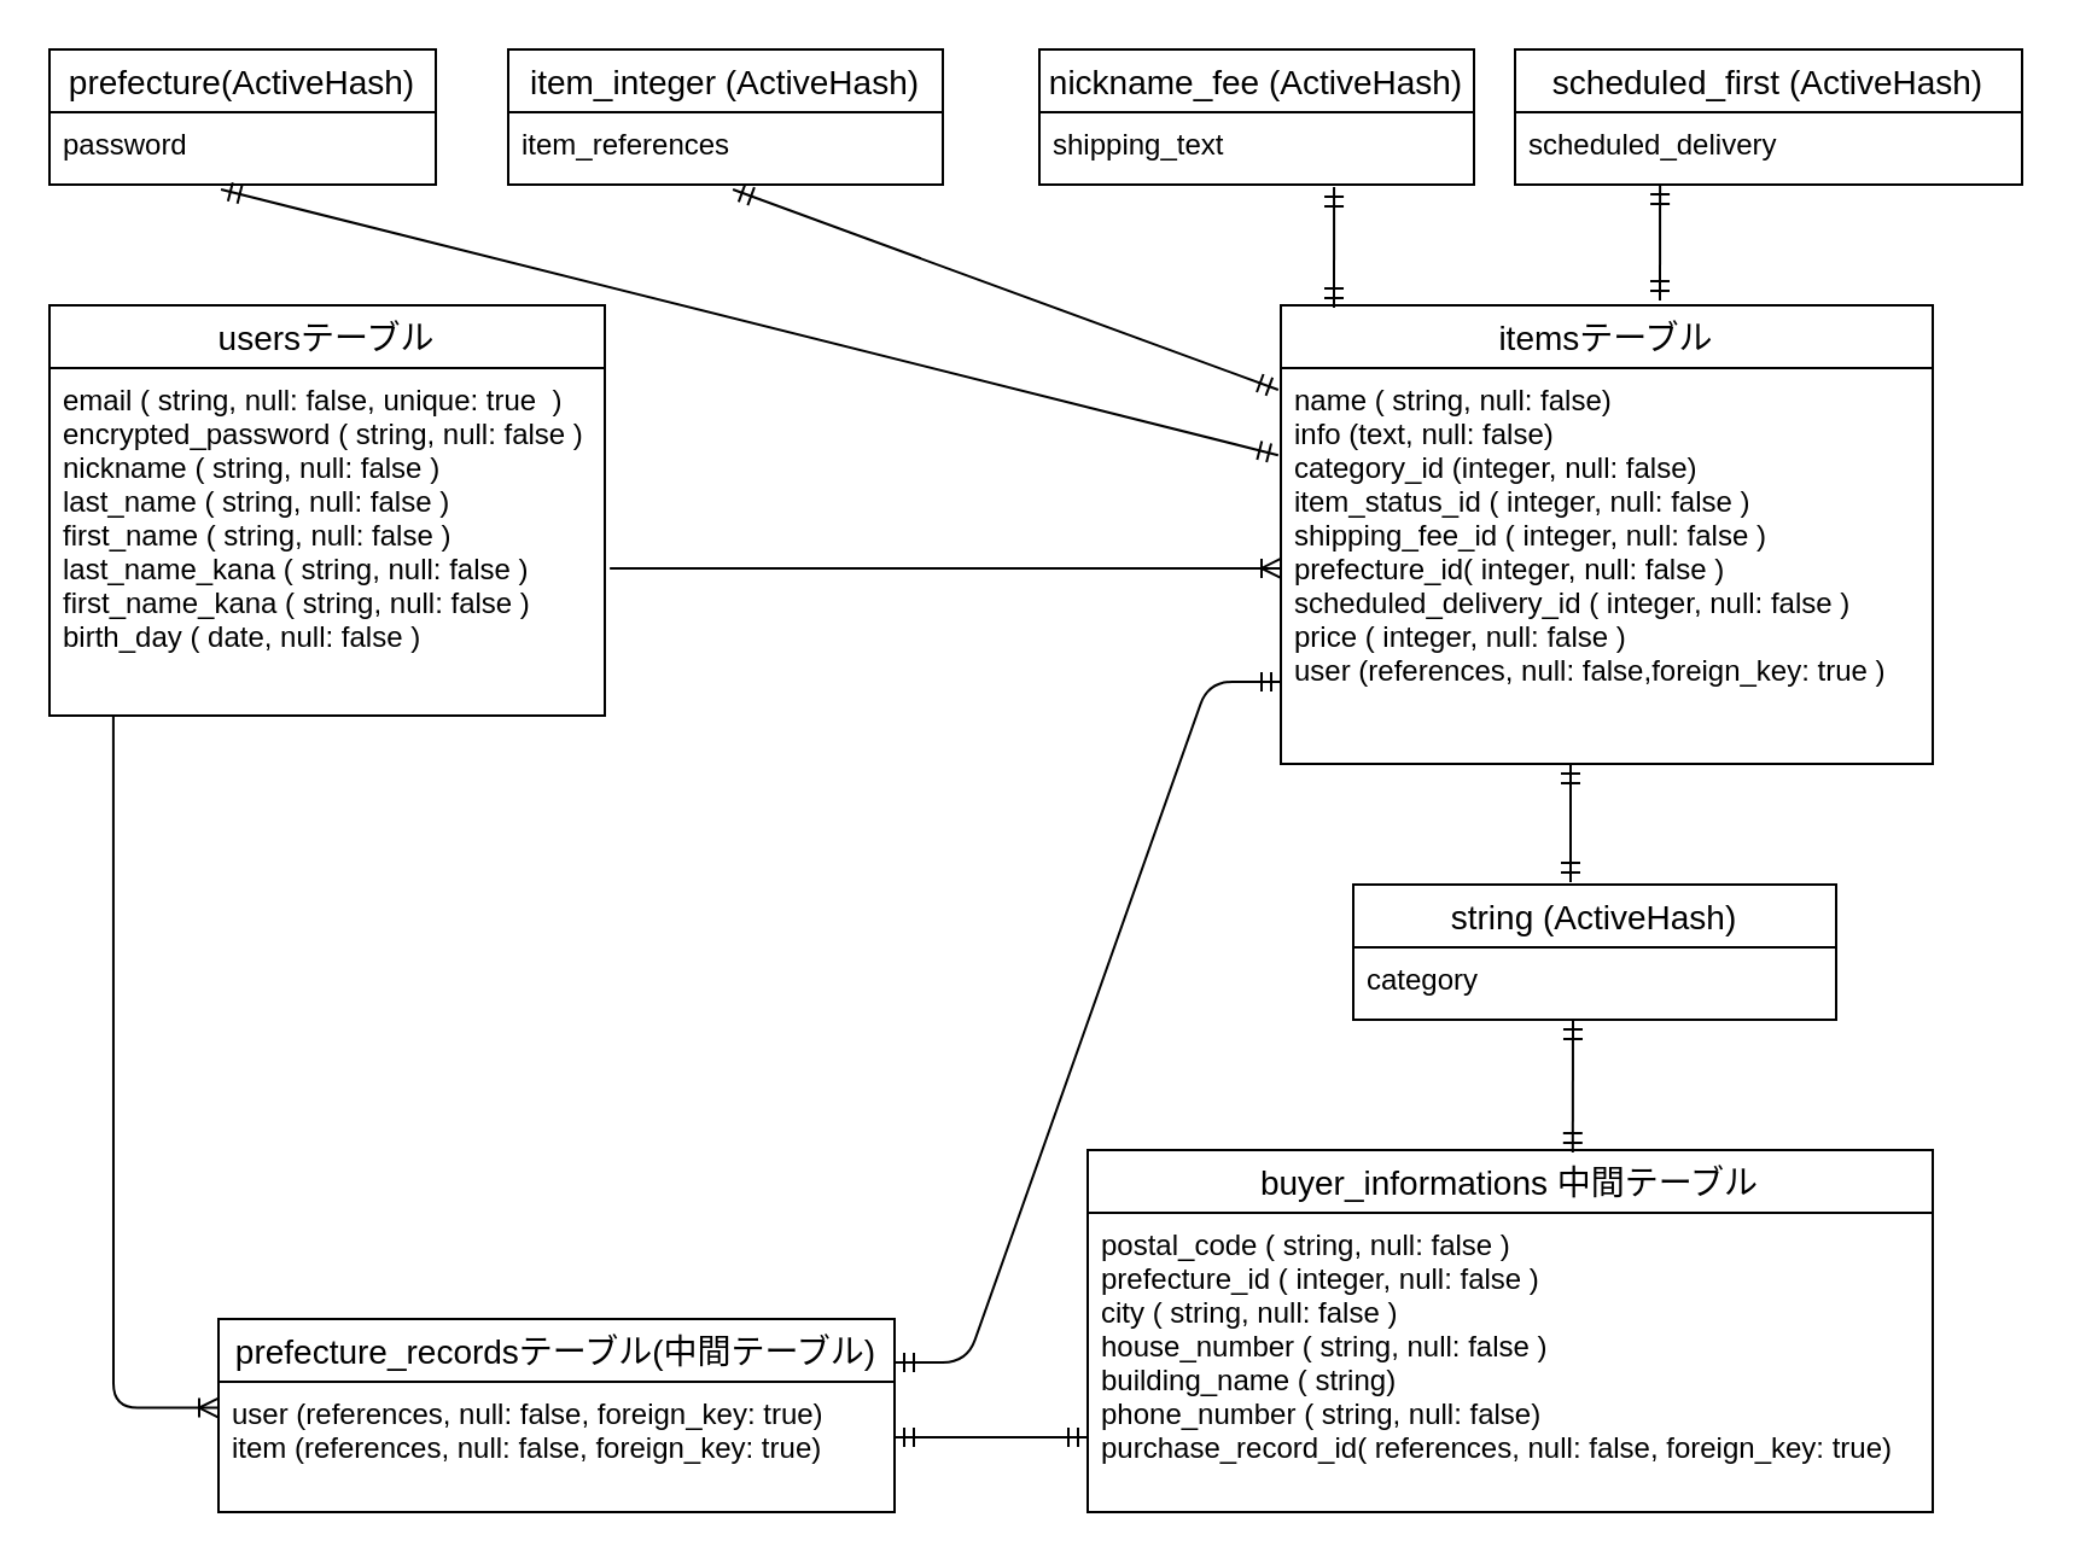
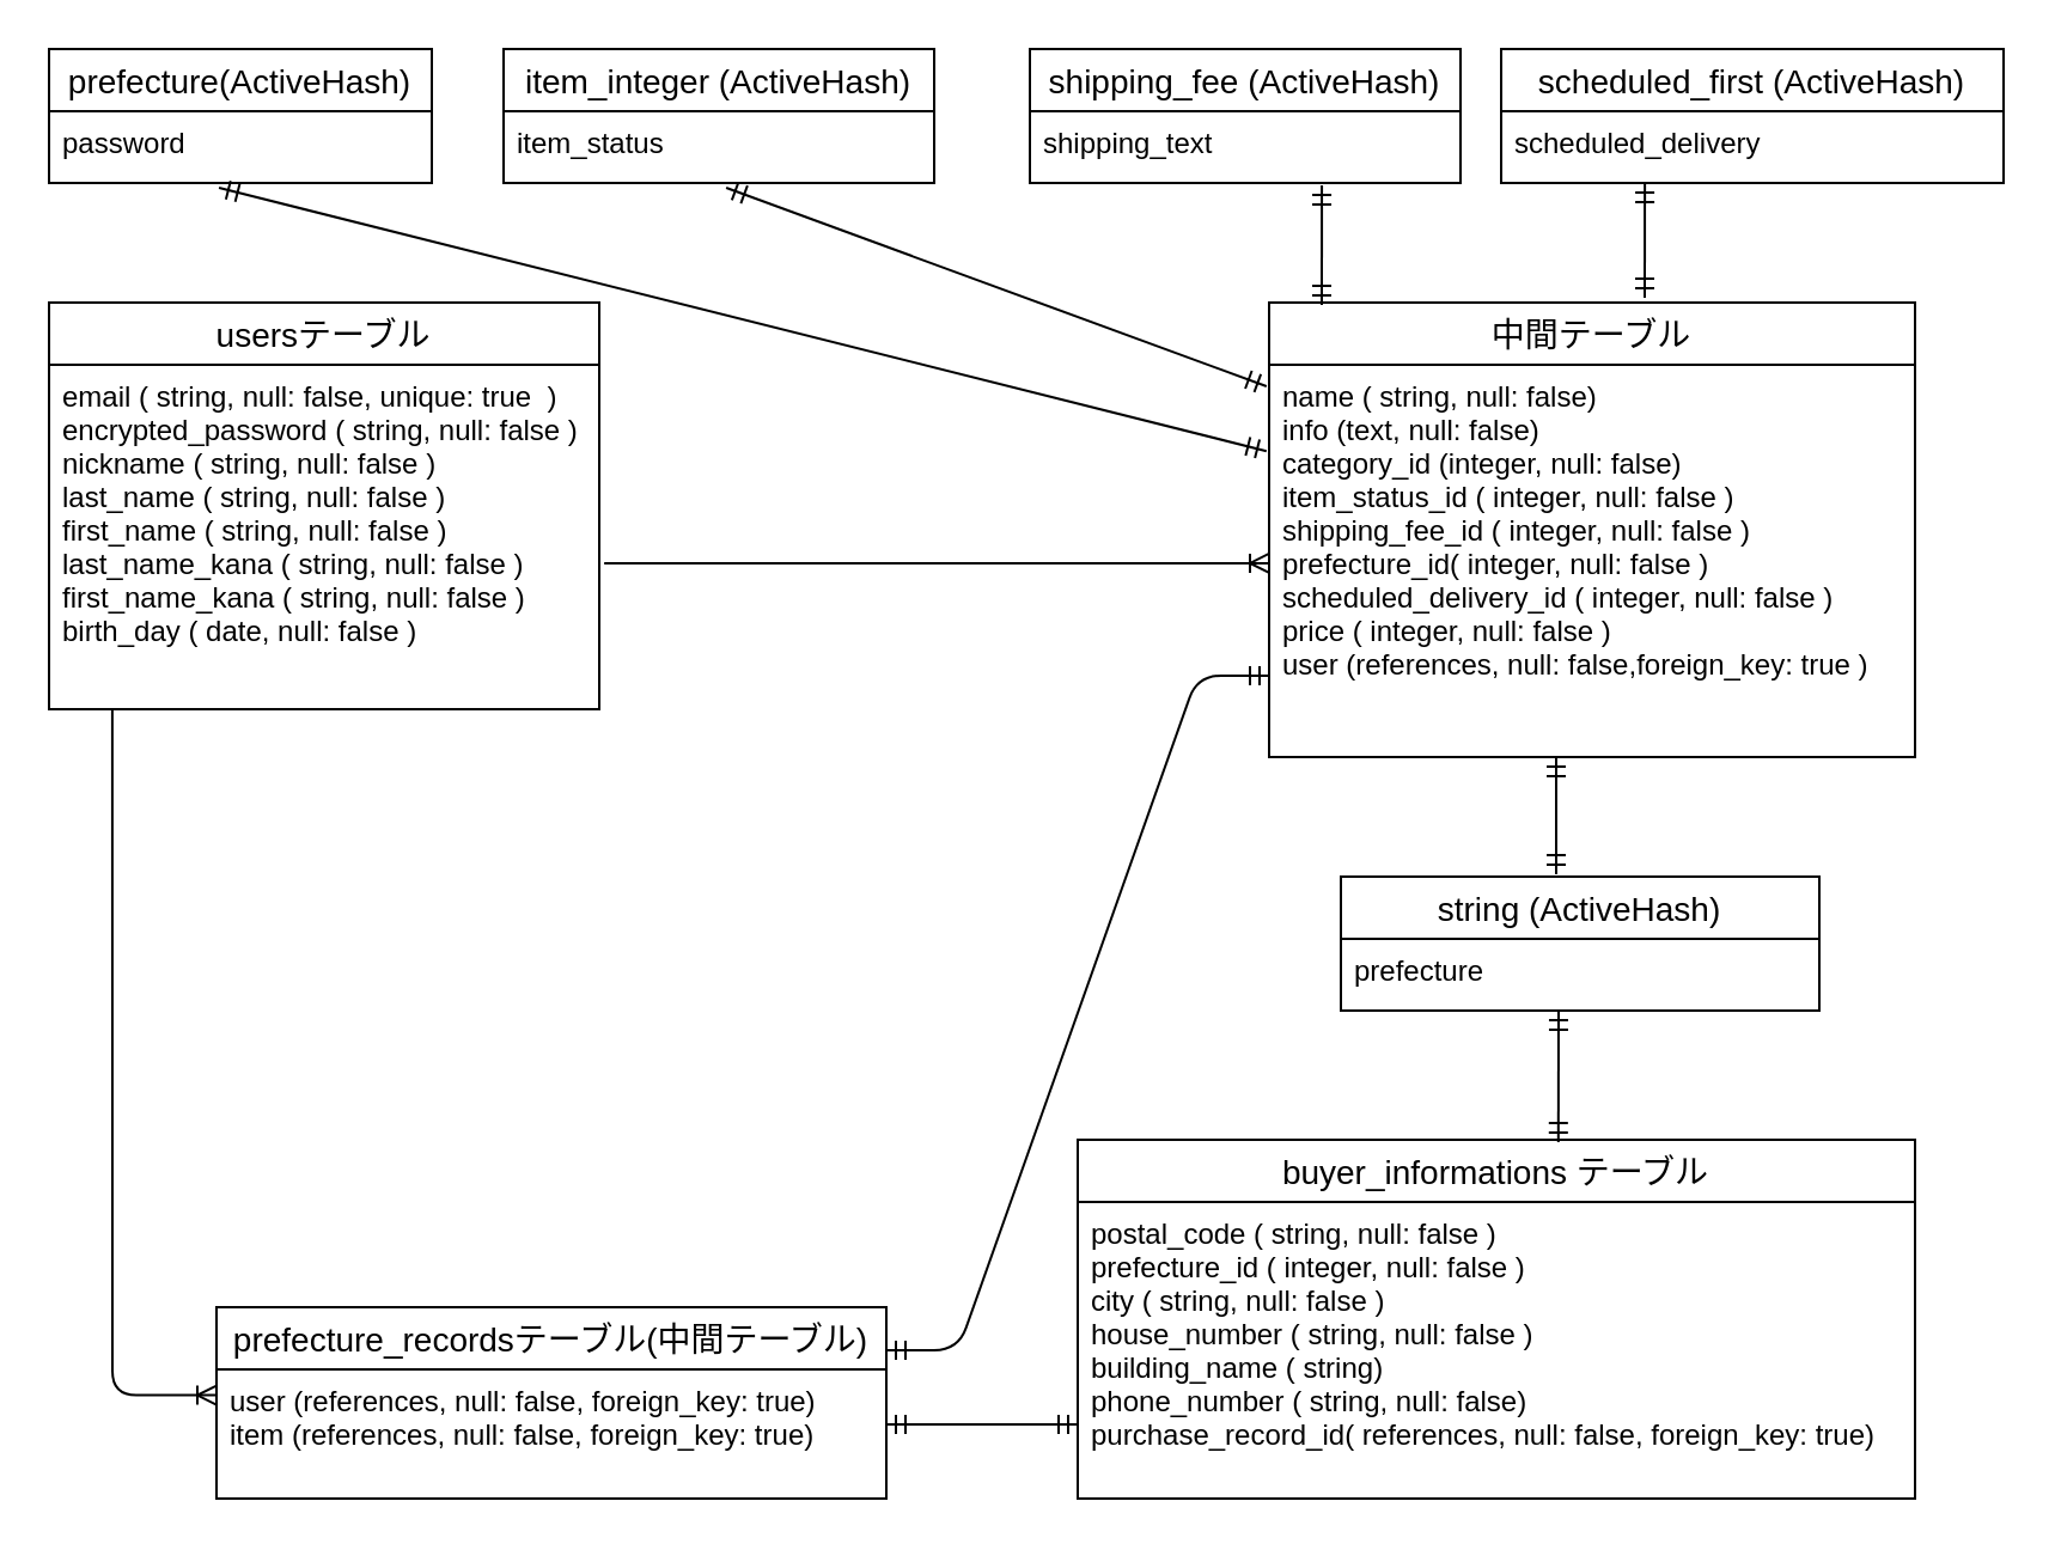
  <mxCell id="0" />
  <mxCell id="1" parent="0" />
- <mxCell id="2" value="itemsテーブル" style="swimlane;fontStyle=0;childLayout=stackLayout;horizontal=1;startSize=26;horizontalStack=0;resizeParent=1;resizeParentMax=0;resizeLast=0;collapsible=1;marginBottom=0;align=center;fontSize=14;labelBackgroundColor=none;fillColor=none;" parent="1" vertex="1"><mxGeometry x="530" y="126" width="270" height="190" as="geometry" /></mxCell>
+ <mxCell id="2" value="中間テーブル" style="swimlane;fontStyle=0;childLayout=stackLayout;horizontal=1;startSize=26;horizontalStack=0;resizeParent=1;resizeParentMax=0;resizeLast=0;collapsible=1;marginBottom=0;align=center;fontSize=14;labelBackgroundColor=none;fillColor=none;" parent="1" vertex="1"><mxGeometry x="530" y="126" width="270" height="190" as="geometry" /></mxCell>
  <mxCell id="3" value="name ( string, null: false)&#10;info (text, null: false) &#10;category_id (integer, null: false) &#10;item_status_id ( integer, null: false )&#10;shipping_fee_id ( integer, null: false )&#10;prefecture_id( integer, null: false )&#10;scheduled_delivery_id ( integer, null: false )&#10;price ( integer, null: false )&#10;user (references, null: false,foreign_key: true )" style="text;strokeColor=none;fillColor=none;spacingLeft=4;spacingRight=4;overflow=hidden;rotatable=0;points=[[0,0.5],[1,0.5]];portConstraint=eastwest;fontSize=12;" parent="2" vertex="1"><mxGeometry y="26" width="270" height="164" as="geometry" /></mxCell>
- <mxCell id="4" value="buyer_informations 中間テーブル" style="swimlane;fontStyle=0;childLayout=stackLayout;horizontal=1;startSize=26;horizontalStack=0;resizeParent=1;resizeParentMax=0;resizeLast=0;collapsible=1;marginBottom=0;align=center;fontSize=14;labelBackgroundColor=none;fillColor=none;" parent="1" vertex="1"><mxGeometry x="450" y="476" width="350" height="150" as="geometry" /></mxCell>
+ <mxCell id="4" value="buyer_informations テーブル" style="swimlane;fontStyle=0;childLayout=stackLayout;horizontal=1;startSize=26;horizontalStack=0;resizeParent=1;resizeParentMax=0;resizeLast=0;collapsible=1;marginBottom=0;align=center;fontSize=14;labelBackgroundColor=none;fillColor=none;" parent="1" vertex="1"><mxGeometry x="450" y="476" width="350" height="150" as="geometry" /></mxCell>
  <mxCell id="5" value="postal_code ( string, null: false )&#10;prefecture_id ( integer, null: false )&#10;city ( string, null: false )&#10;house_number ( string, null: false )&#10;building_name ( string)&#10;phone_number ( string, null: false)&#10;purchase_record_id( references, null: false, foreign_key: true)&#10;" style="text;strokeColor=none;fillColor=none;spacingLeft=4;spacingRight=4;overflow=hidden;rotatable=0;points=[[0,0.5],[1,0.5]];portConstraint=eastwest;fontSize=12;" parent="4" vertex="1"><mxGeometry y="26" width="350" height="124" as="geometry" /></mxCell>
  <mxCell id="6" value="prefecture_recordsテーブル(中間テーブル)" style="swimlane;fontStyle=0;childLayout=stackLayout;horizontal=1;startSize=26;horizontalStack=0;resizeParent=1;resizeParentMax=0;resizeLast=0;collapsible=1;marginBottom=0;align=center;fontSize=14;labelBackgroundColor=none;fillColor=none;" parent="1" vertex="1"><mxGeometry x="90" y="546" width="280" height="80" as="geometry" /></mxCell>
  <mxCell id="7" value="user (references, null: false, foreign_key: true)&#10;item (references, null: false, foreign_key: true)&#10;" style="text;strokeColor=none;fillColor=none;spacingLeft=4;spacingRight=4;overflow=hidden;rotatable=0;points=[[0,0.5],[1,0.5]];portConstraint=eastwest;fontSize=12;" parent="6" vertex="1"><mxGeometry y="26" width="280" height="54" as="geometry" /></mxCell>
  <mxCell id="8" value="" style="edgeStyle=entityRelationEdgeStyle;fontSize=12;html=1;endArrow=ERoneToMany;exitX=1.009;exitY=0.576;exitDx=0;exitDy=0;exitPerimeter=0;entryX=0;entryY=0.506;entryDx=0;entryDy=0;entryPerimeter=0;" parent="1" target="3" edge="1" source="13"><mxGeometry width="100" height="100" relative="1" as="geometry"><mxPoint x="288.92" y="235.032" as="sourcePoint" /><mxPoint x="530" y="226" as="targetPoint" /></mxGeometry></mxCell>
  <mxCell id="9" value="" style="edgeStyle=orthogonalEdgeStyle;fontSize=12;html=1;endArrow=ERoneToMany;entryX=0;entryY=0.2;entryDx=0;entryDy=0;entryPerimeter=0;exitX=0.115;exitY=1;exitDx=0;exitDy=0;exitPerimeter=0;" parent="1" source="13" target="7" edge="1"><mxGeometry width="100" height="100" relative="1" as="geometry"><mxPoint x="51" y="326" as="sourcePoint" /><mxPoint x="300" y="346" as="targetPoint" /><Array as="points"><mxPoint x="47" y="583" /></Array></mxGeometry></mxCell>
  <mxCell id="10" value="" style="edgeStyle=entityRelationEdgeStyle;fontSize=12;html=1;endArrow=ERmandOne;startArrow=ERmandOne;" parent="1" edge="1"><mxGeometry width="100" height="100" relative="1" as="geometry"><mxPoint x="370" y="564" as="sourcePoint" /><mxPoint x="530" y="282" as="targetPoint" /></mxGeometry></mxCell>
  <mxCell id="11" value="" style="fontSize=12;html=1;endArrow=ERmandOne;startArrow=ERmandOne;" parent="1" edge="1"><mxGeometry width="100" height="100" relative="1" as="geometry"><mxPoint x="370" y="595" as="sourcePoint" /><mxPoint x="450" y="595" as="targetPoint" /></mxGeometry></mxCell>
  <mxCell id="12" value="usersテーブル" style="swimlane;fontStyle=0;childLayout=stackLayout;horizontal=1;startSize=26;horizontalStack=0;resizeParent=1;resizeParentMax=0;resizeLast=0;collapsible=1;marginBottom=0;align=center;fontSize=14;labelBackgroundColor=none;fillColor=none;" parent="1" vertex="1"><mxGeometry x="20" y="126" width="230" height="170" as="geometry" /></mxCell>
  <mxCell id="13" value="email ( string, null: false, unique: true  )&#10;encrypted_password ( string, null: false )&#10;nickname ( string, null: false )&#10;last_name ( string, null: false )&#10;first_name ( string, null: false )&#10;last_name_kana ( string, null: false )&#10;first_name_kana ( string, null: false )&#10;birth_day ( date, null: false )&#10;&#10;&#10;" style="text;strokeColor=none;fillColor=none;spacingLeft=4;spacingRight=4;overflow=hidden;rotatable=0;points=[[0,0.5],[1,0.5]];portConstraint=eastwest;fontSize=12;labelBorderColor=none;" parent="12" vertex="1"><mxGeometry y="26" width="230" height="144" as="geometry" /></mxCell>
  <mxCell id="14" value="item_integer (ActiveHash)" style="swimlane;fontStyle=0;childLayout=stackLayout;horizontal=1;startSize=26;horizontalStack=0;resizeParent=1;resizeParentMax=0;resizeLast=0;collapsible=1;marginBottom=0;align=center;fontSize=14;" vertex="1" parent="1"><mxGeometry x="210" y="20" width="180" height="56" as="geometry" /></mxCell>
- <mxCell id="15" value="item_references" style="text;strokeColor=none;fillColor=none;spacingLeft=4;spacingRight=4;overflow=hidden;rotatable=0;points=[[0,0.5],[1,0.5]];portConstraint=eastwest;fontSize=12;" vertex="1" parent="14"><mxGeometry y="26" width="180" height="30" as="geometry" /></mxCell>
- <mxCell id="16" value="nickname_fee (ActiveHash)" style="swimlane;fontStyle=0;childLayout=stackLayout;horizontal=1;startSize=26;horizontalStack=0;resizeParent=1;resizeParentMax=0;resizeLast=0;collapsible=1;marginBottom=0;align=center;fontSize=14;" vertex="1" parent="1"><mxGeometry x="430" y="20" width="180" height="56" as="geometry" /></mxCell>
+ <mxCell id="15" value="item_status" style="text;strokeColor=none;fillColor=none;spacingLeft=4;spacingRight=4;overflow=hidden;rotatable=0;points=[[0,0.5],[1,0.5]];portConstraint=eastwest;fontSize=12;" vertex="1" parent="14"><mxGeometry y="26" width="180" height="30" as="geometry" /></mxCell>
+ <mxCell id="16" value="shipping_fee (ActiveHash)" style="swimlane;fontStyle=0;childLayout=stackLayout;horizontal=1;startSize=26;horizontalStack=0;resizeParent=1;resizeParentMax=0;resizeLast=0;collapsible=1;marginBottom=0;align=center;fontSize=14;" vertex="1" parent="1"><mxGeometry x="430" y="20" width="180" height="56" as="geometry" /></mxCell>
  <mxCell id="17" value="shipping_text" style="text;strokeColor=none;fillColor=none;spacingLeft=4;spacingRight=4;overflow=hidden;rotatable=0;points=[[0,0.5],[1,0.5]];portConstraint=eastwest;fontSize=12;" vertex="1" parent="16"><mxGeometry y="26" width="180" height="30" as="geometry" /></mxCell>
  <mxCell id="18" value="scheduled_first (ActiveHash)" style="swimlane;fontStyle=0;childLayout=stackLayout;horizontal=1;startSize=26;horizontalStack=0;resizeParent=1;resizeParentMax=0;resizeLast=0;collapsible=1;marginBottom=0;align=center;fontSize=14;" vertex="1" parent="1"><mxGeometry x="627" y="20" width="210" height="56" as="geometry" /></mxCell>
  <mxCell id="19" value="scheduled_delivery" style="text;strokeColor=none;fillColor=none;spacingLeft=4;spacingRight=4;overflow=hidden;rotatable=0;points=[[0,0.5],[1,0.5]];portConstraint=eastwest;fontSize=12;" vertex="1" parent="18"><mxGeometry y="26" width="210" height="30" as="geometry" /></mxCell>
  <mxCell id="20" value="string (ActiveHash)" style="swimlane;fontStyle=0;childLayout=stackLayout;horizontal=1;startSize=26;horizontalStack=0;resizeParent=1;resizeParentMax=0;resizeLast=0;collapsible=1;marginBottom=0;align=center;fontSize=14;" vertex="1" parent="1"><mxGeometry x="560" y="366" width="200" height="56" as="geometry" /></mxCell>
- <mxCell id="21" value="category" style="text;strokeColor=none;fillColor=none;spacingLeft=4;spacingRight=4;overflow=hidden;rotatable=0;points=[[0,0.5],[1,0.5]];portConstraint=eastwest;fontSize=12;" vertex="1" parent="20"><mxGeometry y="26" width="200" height="30" as="geometry" /></mxCell>
+ <mxCell id="21" value="prefecture" style="text;strokeColor=none;fillColor=none;spacingLeft=4;spacingRight=4;overflow=hidden;rotatable=0;points=[[0,0.5],[1,0.5]];portConstraint=eastwest;fontSize=12;" vertex="1" parent="20"><mxGeometry y="26" width="200" height="30" as="geometry" /></mxCell>
  <mxCell id="22" value="" style="fontSize=12;html=1;endArrow=ERmandOne;startArrow=ERmandOne;exitX=-0.004;exitY=0.055;exitDx=0;exitDy=0;exitPerimeter=0;elbow=vertical;entryX=0.517;entryY=1.067;entryDx=0;entryDy=0;entryPerimeter=0;" edge="1" parent="1" source="3" target="15"><mxGeometry width="100" height="100" relative="1" as="geometry"><mxPoint x="490" y="156" as="sourcePoint" /><mxPoint x="121" as="targetPoint" y="76" /><Array as="points" /></mxGeometry></mxCell>
  <mxCell id="23" value="" style="fontSize=12;html=1;endArrow=ERmandOne;startArrow=ERmandOne;entryX=0.45;entryY=-0.018;entryDx=0;entryDy=0;entryPerimeter=0;" edge="1" parent="1" target="20"><mxGeometry width="100" height="100" relative="1" as="geometry"><mxPoint x="650" y="316" as="sourcePoint" /><mxPoint x="500" y="146" as="targetPoint" /></mxGeometry></mxCell>
  <mxCell id="24" value="" style="fontSize=12;html=1;endArrow=ERmandOne;startArrow=ERmandOne;entryX=0.678;entryY=1.033;entryDx=0;entryDy=0;entryPerimeter=0;" edge="1" parent="1" target="17"><mxGeometry width="100" height="100" relative="1" as="geometry"><mxPoint x="552" y="127" as="sourcePoint" /><mxPoint x="500" y="146" as="targetPoint" /></mxGeometry></mxCell>
  <mxCell id="25" value="" style="fontSize=12;html=1;endArrow=ERmandOne;startArrow=ERmandOne;entryX=0.286;entryY=1;entryDx=0;entryDy=0;entryPerimeter=0;" edge="1" parent="1" target="19"><mxGeometry width="100" height="100" relative="1" as="geometry"><mxPoint x="687" y="124" as="sourcePoint" /><mxPoint x="500" y="146" as="targetPoint" /></mxGeometry></mxCell>
  <mxCell id="26" value="" style="fontSize=12;html=1;endArrow=ERmandOne;startArrow=ERmandOne;entryX=0.574;entryY=0.007;entryDx=0;entryDy=0;entryPerimeter=0;" edge="1" parent="1" target="4"><mxGeometry width="100" height="100" relative="1" as="geometry"><mxPoint x="651" y="422" as="sourcePoint" /><mxPoint x="800" y="586" as="targetPoint" /></mxGeometry></mxCell>
  <mxCell id="27" value="prefecture(ActiveHash)" style="swimlane;fontStyle=0;childLayout=stackLayout;horizontal=1;startSize=26;horizontalStack=0;resizeParent=1;resizeParentMax=0;resizeLast=0;collapsible=1;marginBottom=0;align=center;fontSize=14;" vertex="1" parent="1"><mxGeometry x="20" y="20" width="160" height="56" as="geometry" /></mxCell>
  <mxCell id="28" value="password" style="text;strokeColor=none;fillColor=none;spacingLeft=4;spacingRight=4;overflow=hidden;rotatable=0;points=[[0,0.5],[1,0.5]];portConstraint=eastwest;fontSize=12;" vertex="1" parent="27"><mxGeometry y="26" width="160" height="30" as="geometry" /></mxCell>
  <mxCell id="29" value="" style="fontSize=12;html=1;endArrow=ERmandOne;startArrow=ERmandOne;entryX=0.444;entryY=1.067;entryDx=0;entryDy=0;entryPerimeter=0;exitX=-0.004;exitY=0.22;exitDx=0;exitDy=0;exitPerimeter=0;" edge="1" parent="1" source="3" target="28"><mxGeometry width="100" height="100" relative="1" as="geometry"><mxPoint x="800" y="152" as="sourcePoint" /><mxPoint x="810" y="116" as="targetPoint" /></mxGeometry></mxCell>
